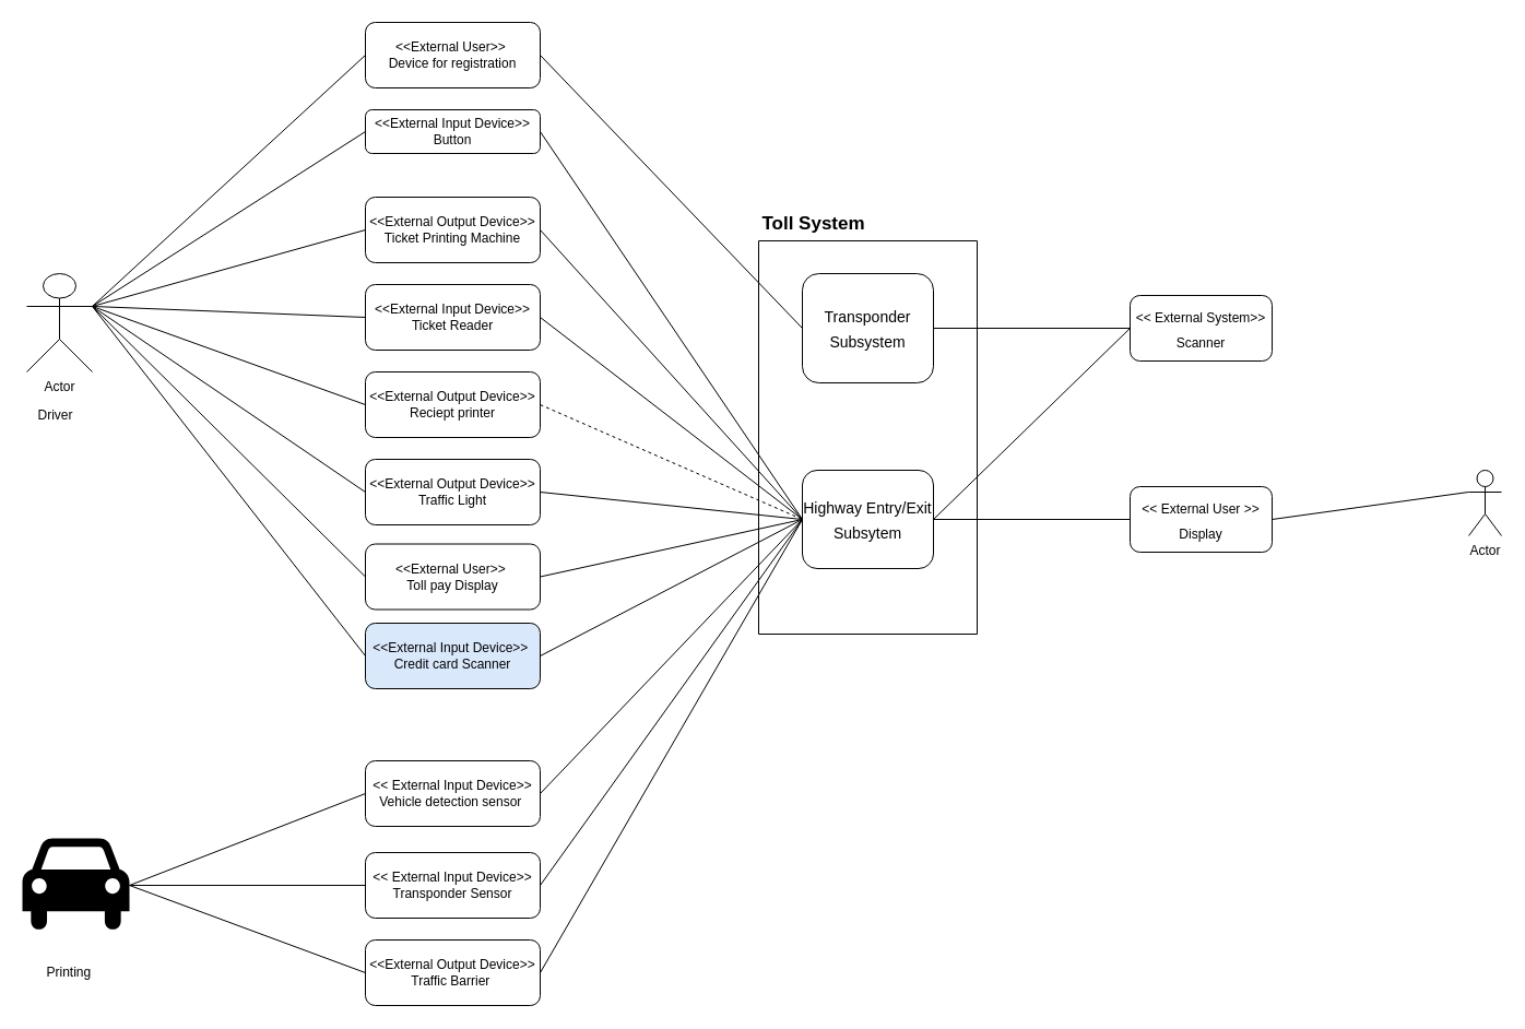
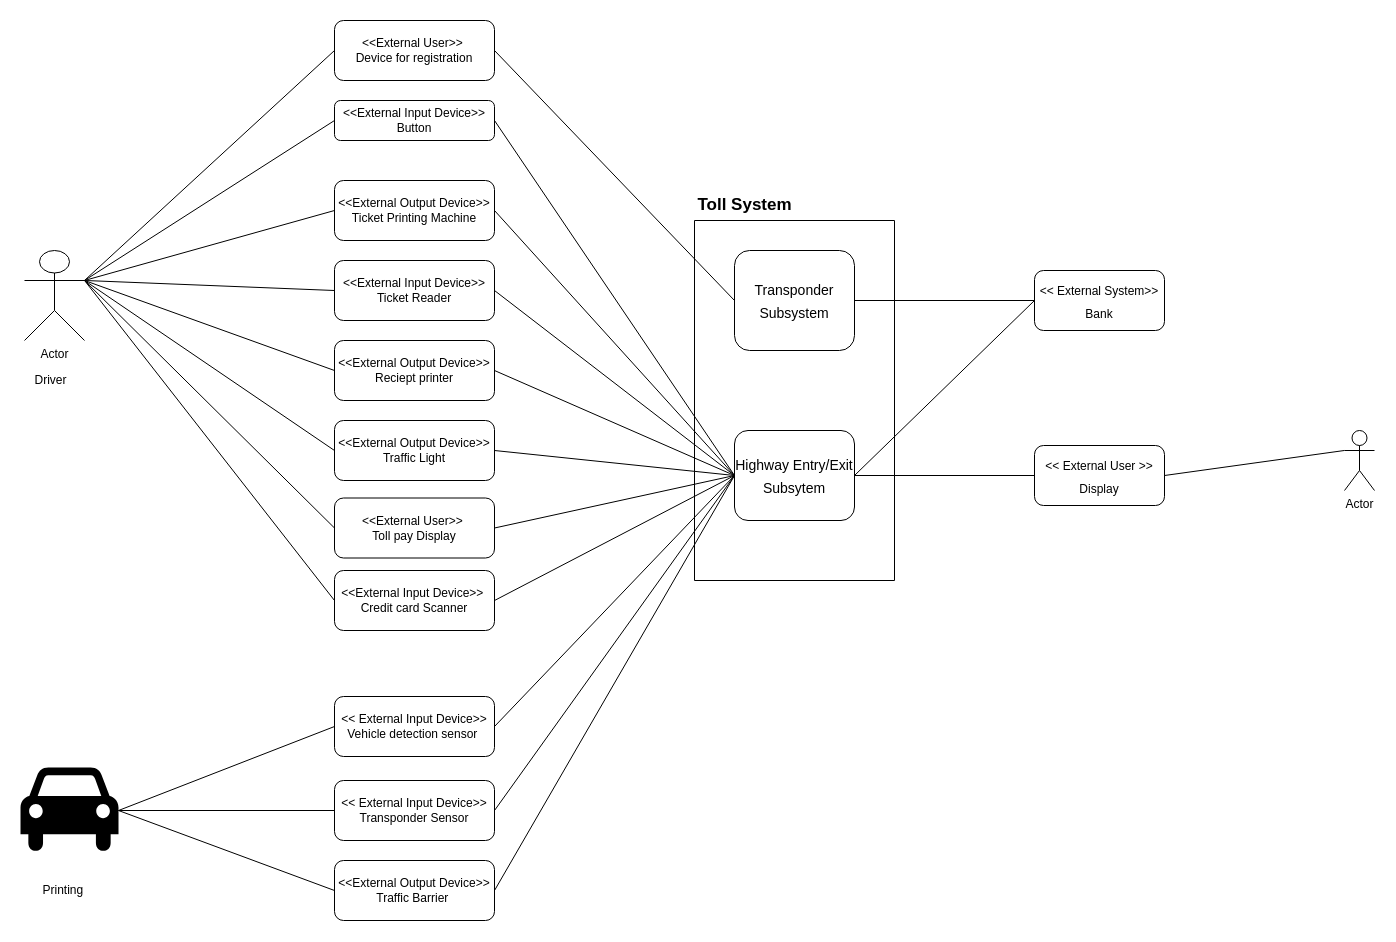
  <mxCell id="0" />
  <mxCell id="1" parent="0" />
  <mxCell id="2" value="" style="shape=mxgraph.signs.transportation.car_4;html=1;pointerEvents=1;fillColor=#000000;strokeColor=none;verticalLabelPosition=bottom;verticalAlign=top;align=center;" parent="1" vertex="1"><mxGeometry x="20" y="767" width="98" height="86" as="geometry" /></mxCell>
  <mxCell id="3" value="Actor" style="shape=umlActor;verticalLabelPosition=bottom;verticalAlign=top;html=1;outlineConnect=0;" parent="1" vertex="1"><mxGeometry x="24" y="250" width="60" height="90" as="geometry" /></mxCell>
  <mxCell id="4" value="&amp;lt;&amp;lt; External Input Device&amp;gt;&amp;gt;&lt;br&gt;Vehicle detection sensor&amp;nbsp;" style="rounded=1;whiteSpace=wrap;html=1;" parent="1" vertex="1"><mxGeometry x="334" y="696" width="160" height="60" as="geometry" /></mxCell>
  <mxCell id="5" value="&amp;lt;&amp;lt; External Input Device&amp;gt;&amp;gt;&lt;br&gt;Transponder Sensor" style="rounded=1;whiteSpace=wrap;html=1;" parent="1" vertex="1"><mxGeometry x="334" y="780" width="160" height="60" as="geometry" /></mxCell>
  <mxCell id="6" value="&amp;lt;&amp;lt;External Output Device&amp;gt;&amp;gt;&lt;br&gt;Ticket Printing Machine" style="rounded=1;whiteSpace=wrap;html=1;" parent="1" vertex="1"><mxGeometry x="334" y="180" width="160" height="60" as="geometry" /></mxCell>
  <mxCell id="7" value="&amp;lt;&amp;lt;External Input Device&amp;gt;&amp;gt;&lt;br&gt;Ticket Reader" style="rounded=1;whiteSpace=wrap;html=1;" parent="1" vertex="1"><mxGeometry x="334" y="260" width="160" height="60" as="geometry" /></mxCell>
  <mxCell id="8" value="&amp;lt;&amp;lt;External Output Device&amp;gt;&amp;gt;&lt;br&gt;Traffic Barrier&amp;nbsp;" style="rounded=1;whiteSpace=wrap;html=1;" parent="1" vertex="1"><mxGeometry x="334" y="860" width="160" height="60" as="geometry" /></mxCell>
  <mxCell id="9" value="&amp;lt;&amp;lt;External Output Device&amp;gt;&amp;gt;&lt;br&gt;Traffic Light" style="rounded=1;whiteSpace=wrap;html=1;" parent="1" vertex="1"><mxGeometry x="334" y="420" width="160" height="60" as="geometry" /></mxCell>
  <mxCell id="10" value="&amp;lt;&amp;lt;External Input Device&amp;gt;&amp;gt;&lt;br&gt;Button" style="rounded=1;whiteSpace=wrap;html=1;" parent="1" vertex="1"><mxGeometry x="334" y="100" width="160" height="40" as="geometry" /></mxCell>
  <mxCell id="11" value="&amp;lt;&amp;lt;External User&amp;gt;&amp;gt;&amp;nbsp;&lt;br&gt;Device for registration" style="rounded=1;whiteSpace=wrap;html=1;" parent="1" vertex="1"><mxGeometry x="334" y="20" width="160" height="60" as="geometry" /></mxCell>
  <mxCell id="12" value="&amp;lt;&amp;lt;External Output Device&amp;gt;&amp;gt;&lt;br&gt;Reciept printer" style="rounded=1;whiteSpace=wrap;html=1;" parent="1" vertex="1"><mxGeometry x="334" y="340" width="160" height="60" as="geometry" /></mxCell>
  <mxCell id="13" value="" style="endArrow=none;html=1;rounded=0;exitX=1;exitY=0.333;exitDx=0;exitDy=0;exitPerimeter=0;entryX=0;entryY=0.5;entryDx=0;entryDy=0;" parent="1" source="3" target="11" edge="1"><mxGeometry width="50" height="50" relative="1" as="geometry"><mxPoint x="304" y="190" as="sourcePoint" /><mxPoint x="354" y="140" as="targetPoint" /></mxGeometry></mxCell>
  <mxCell id="14" value="" style="endArrow=none;html=1;rounded=0;exitX=1;exitY=0.333;exitDx=0;exitDy=0;exitPerimeter=0;entryX=0;entryY=0.5;entryDx=0;entryDy=0;" parent="1" source="3" target="10" edge="1"><mxGeometry width="50" height="50" relative="1" as="geometry"><mxPoint x="304" y="190" as="sourcePoint" /><mxPoint x="354" y="140" as="targetPoint" /></mxGeometry></mxCell>
  <mxCell id="15" value="" style="endArrow=none;html=1;rounded=0;entryX=0;entryY=0.5;entryDx=0;entryDy=0;exitX=1;exitY=0.333;exitDx=0;exitDy=0;exitPerimeter=0;" parent="1" target="7" edge="1" source="3"><mxGeometry width="50" height="50" relative="1" as="geometry"><mxPoint x="84" y="240" as="sourcePoint" /><mxPoint x="354" y="340" as="targetPoint" /></mxGeometry></mxCell>
  <mxCell id="16" value="" style="endArrow=none;html=1;rounded=0;exitX=1;exitY=0.333;exitDx=0;exitDy=0;exitPerimeter=0;entryX=0;entryY=0.5;entryDx=0;entryDy=0;" parent="1" source="3" target="12" edge="1"><mxGeometry width="50" height="50" relative="1" as="geometry"><mxPoint x="304" y="390" as="sourcePoint" /><mxPoint x="354" y="340" as="targetPoint" /></mxGeometry></mxCell>
  <mxCell id="17" value="" style="endArrow=none;html=1;rounded=0;exitX=1;exitY=0.333;exitDx=0;exitDy=0;exitPerimeter=0;entryX=0;entryY=0.5;entryDx=0;entryDy=0;" parent="1" source="3" target="6" edge="1"><mxGeometry width="50" height="50" relative="1" as="geometry"><mxPoint x="304" y="390" as="sourcePoint" /><mxPoint x="354" y="340" as="targetPoint" /></mxGeometry></mxCell>
  <mxCell id="18" value="" style="endArrow=none;html=1;rounded=0;exitX=1;exitY=0.333;exitDx=0;exitDy=0;exitPerimeter=0;entryX=0;entryY=0.5;entryDx=0;entryDy=0;" parent="1" source="3" target="9" edge="1"><mxGeometry width="50" height="50" relative="1" as="geometry"><mxPoint x="304" y="390" as="sourcePoint" /><mxPoint x="354" y="340" as="targetPoint" /></mxGeometry></mxCell>
  <mxCell id="19" value="" style="endArrow=none;html=1;rounded=0;exitX=1;exitY=0.5;exitDx=0;exitDy=0;exitPerimeter=0;entryX=0;entryY=0.5;entryDx=0;entryDy=0;" parent="1" source="2" target="8" edge="1"><mxGeometry width="50" height="50" relative="1" as="geometry"><mxPoint x="304" y="990" as="sourcePoint" /><mxPoint x="354" y="940" as="targetPoint" /></mxGeometry></mxCell>
  <mxCell id="20" value="" style="endArrow=none;html=1;rounded=0;exitX=1;exitY=0.5;exitDx=0;exitDy=0;exitPerimeter=0;entryX=0;entryY=0.5;entryDx=0;entryDy=0;" parent="1" source="2" target="4" edge="1"><mxGeometry width="50" height="50" relative="1" as="geometry"><mxPoint x="234" y="770" as="sourcePoint" /><mxPoint x="284" y="720" as="targetPoint" /></mxGeometry></mxCell>
  <mxCell id="21" value="" style="endArrow=none;html=1;rounded=0;exitX=1;exitY=0.5;exitDx=0;exitDy=0;exitPerimeter=0;entryX=0;entryY=0.5;entryDx=0;entryDy=0;" parent="1" source="2" target="5" edge="1"><mxGeometry width="50" height="50" relative="1" as="geometry"><mxPoint x="244" y="833" as="sourcePoint" /><mxPoint x="294" y="783" as="targetPoint" /></mxGeometry></mxCell>
  <mxCell id="22" value="" style="endArrow=none;html=1;rounded=0;" parent="1" edge="1"><mxGeometry width="50" height="50" relative="1" as="geometry"><mxPoint x="894" y="580" as="sourcePoint" /><mxPoint x="894" y="220" as="targetPoint" /></mxGeometry></mxCell>
  <mxCell id="23" value="" style="endArrow=none;html=1;rounded=0;" parent="1" edge="1"><mxGeometry width="50" height="50" relative="1" as="geometry"><mxPoint x="894" y="220" as="sourcePoint" /><mxPoint x="694" y="220" as="targetPoint" /><Array as="points" /></mxGeometry></mxCell>
  <mxCell id="24" value="" style="endArrow=none;html=1;rounded=0;" parent="1" edge="1"><mxGeometry width="50" height="50" relative="1" as="geometry"><mxPoint x="694" y="580" as="sourcePoint" /><mxPoint x="694" y="220" as="targetPoint" /></mxGeometry></mxCell>
  <mxCell id="25" value="" style="endArrow=none;html=1;rounded=0;" parent="1" edge="1"><mxGeometry width="50" height="50" relative="1" as="geometry"><mxPoint x="694" y="580" as="sourcePoint" /><mxPoint x="894" y="580" as="targetPoint" /></mxGeometry></mxCell>
  <mxCell id="26" value="&lt;b style=&quot;font-size: 17px;&quot;&gt;Toll System&lt;/b&gt;" style="text;html=1;align=center;verticalAlign=middle;resizable=0;points=[];autosize=1;strokeColor=none;fillColor=none;strokeWidth=7;fontSize=17;" parent="1" vertex="1"><mxGeometry x="684" y="190" width="120" height="30" as="geometry" /></mxCell>
  <mxCell id="27" value="&lt;font style=&quot;font-size: 14px;&quot;&gt;Transponder Subsystem&lt;/font&gt;" style="rounded=1;whiteSpace=wrap;html=1;strokeWidth=1;fontSize=19;" parent="1" vertex="1"><mxGeometry x="734" y="250" width="120" height="100" as="geometry" /></mxCell>
  <mxCell id="28" value="&lt;font style=&quot;font-size: 14px;&quot;&gt;Highway Entry/Exit Subsytem&lt;/font&gt;" style="rounded=1;whiteSpace=wrap;html=1;strokeWidth=1;fontSize=19;" parent="1" vertex="1"><mxGeometry x="734" y="430" width="120" height="90" as="geometry" /></mxCell>
  <mxCell id="29" value="" style="endArrow=none;html=1;rounded=0;fontSize=19;exitX=1;exitY=0.5;exitDx=0;exitDy=0;entryX=0;entryY=0.5;entryDx=0;entryDy=0;" parent="1" source="11" target="27" edge="1"><mxGeometry width="50" height="50" relative="1" as="geometry"><mxPoint x="724" y="190" as="sourcePoint" /><mxPoint x="774" y="140" as="targetPoint" /></mxGeometry></mxCell>
  <mxCell id="30" value="" style="endArrow=none;html=1;rounded=0;fontSize=19;entryX=1;entryY=0.5;entryDx=0;entryDy=0;exitX=0;exitY=0.5;exitDx=0;exitDy=0;" parent="1" source="28" target="7" edge="1"><mxGeometry width="50" height="50" relative="1" as="geometry"><mxPoint x="724" y="190" as="sourcePoint" /><mxPoint x="774" y="140" as="targetPoint" /></mxGeometry></mxCell>
  <mxCell id="31" value="" style="endArrow=none;html=1;rounded=0;fontSize=19;exitX=1;exitY=0.5;exitDx=0;exitDy=0;entryX=0;entryY=0.5;entryDx=0;entryDy=0;" parent="1" source="6" target="28" edge="1"><mxGeometry width="50" height="50" relative="1" as="geometry"><mxPoint x="724" y="190" as="sourcePoint" /><mxPoint x="774" y="140" as="targetPoint" /></mxGeometry></mxCell>
  <mxCell id="32" value="" style="endArrow=none;html=1;rounded=0;fontSize=19;exitX=1;exitY=0.5;exitDx=0;exitDy=0;entryX=0;entryY=0.5;entryDx=0;entryDy=0;" parent="1" source="10" target="28" edge="1"><mxGeometry width="50" height="50" relative="1" as="geometry"><mxPoint x="564" y="250" as="sourcePoint" /><mxPoint x="614" y="200" as="targetPoint" /></mxGeometry></mxCell>
  <mxCell id="33" value="" style="endArrow=none;html=1;rounded=0;fontSize=19;exitX=1;exitY=0.5;exitDx=0;exitDy=0;entryX=0;entryY=0.5;entryDx=0;entryDy=0;" parent="1" source="5" target="28" edge="1"><mxGeometry width="50" height="50" relative="1" as="geometry"><mxPoint x="724" y="390" as="sourcePoint" /><mxPoint x="774" y="340" as="targetPoint" /></mxGeometry></mxCell>
  <mxCell id="34" value="" style="endArrow=none;html=1;rounded=0;fontSize=19;exitX=1;exitY=0.5;exitDx=0;exitDy=0;entryX=0;entryY=0.5;entryDx=0;entryDy=0;" parent="1" source="4" target="28" edge="1"><mxGeometry width="50" height="50" relative="1" as="geometry"><mxPoint x="724" y="390" as="sourcePoint" /><mxPoint x="774" y="340" as="targetPoint" /></mxGeometry></mxCell>
  <mxCell id="35" value="" style="endArrow=none;html=1;rounded=0;fontSize=19;exitX=1;exitY=0.5;exitDx=0;exitDy=0;entryX=0;entryY=0.5;entryDx=0;entryDy=0;" parent="1" source="9" target="28" edge="1"><mxGeometry width="50" height="50" relative="1" as="geometry"><mxPoint x="724" y="390" as="sourcePoint" /><mxPoint x="774" y="340" as="targetPoint" /></mxGeometry></mxCell>
- <mxCell id="36" value="" style="endArrow=none;html=1;rounded=0;fontSize=19;exitX=1;exitY=0.5;exitDx=0;exitDy=0;entryX=0;entryY=0.5;entryDx=0;entryDy=0;dashed=1;" parent="1" source="12" target="28" edge="1"><mxGeometry width="50" height="50" relative="1" as="geometry"><mxPoint x="724" y="390" as="sourcePoint" /><mxPoint x="774" y="340" as="targetPoint" /></mxGeometry></mxCell>
+ <mxCell id="36" value="" style="endArrow=none;html=1;rounded=0;fontSize=19;exitX=1;exitY=0.5;exitDx=0;exitDy=0;entryX=0;entryY=0.5;entryDx=0;entryDy=0;" parent="1" source="12" target="28" edge="1"><mxGeometry width="50" height="50" relative="1" as="geometry"><mxPoint x="724" y="390" as="sourcePoint" /><mxPoint x="774" y="340" as="targetPoint" /></mxGeometry></mxCell>
  <mxCell id="37" value="" style="endArrow=none;html=1;rounded=0;fontSize=19;exitX=1;exitY=0.5;exitDx=0;exitDy=0;entryX=0;entryY=0.5;entryDx=0;entryDy=0;" parent="1" source="8" target="28" edge="1"><mxGeometry width="50" height="50" relative="1" as="geometry"><mxPoint x="554" y="990" as="sourcePoint" /><mxPoint x="604" y="940" as="targetPoint" /></mxGeometry></mxCell>
- <mxCell id="38" value="&lt;font style=&quot;font-size: 12px;&quot;&gt;&amp;lt;&amp;lt; External System&amp;gt;&amp;gt;&lt;br&gt;Scanner&lt;br&gt;&lt;/font&gt;" style="rounded=1;whiteSpace=wrap;html=1;strokeWidth=1;fontSize=19;" parent="1" vertex="1"><mxGeometry x="1034" y="270" width="130" height="60" as="geometry" /></mxCell>
+ <mxCell id="38" value="&lt;font style=&quot;font-size: 12px;&quot;&gt;&amp;lt;&amp;lt; External System&amp;gt;&amp;gt;&lt;br&gt;Bank&lt;br&gt;&lt;/font&gt;" style="rounded=1;whiteSpace=wrap;html=1;strokeWidth=1;fontSize=19;" parent="1" vertex="1"><mxGeometry x="1034" y="270" width="130" height="60" as="geometry" /></mxCell>
  <mxCell id="39" value="&lt;font style=&quot;font-size: 12px;&quot;&gt;&amp;lt;&amp;lt; External User &amp;gt;&amp;gt;&lt;br&gt;Display&lt;br&gt;&lt;/font&gt;" style="rounded=1;whiteSpace=wrap;html=1;strokeWidth=1;fontSize=19;" parent="1" vertex="1"><mxGeometry x="1034" y="445" width="130" height="60" as="geometry" /></mxCell>
  <mxCell id="40" value="" style="endArrow=none;html=1;rounded=0;fontFamily=Helvetica;fontSize=12;fontColor=default;exitX=1;exitY=0.5;exitDx=0;exitDy=0;entryX=0;entryY=0.5;entryDx=0;entryDy=0;" parent="1" source="27" target="38" edge="1"><mxGeometry width="50" height="50" relative="1" as="geometry"><mxPoint x="1214" y="360" as="sourcePoint" /><mxPoint x="1264" y="310" as="targetPoint" /></mxGeometry></mxCell>
  <mxCell id="41" value="" style="endArrow=none;html=1;rounded=0;fontFamily=Helvetica;fontSize=12;fontColor=default;exitX=1;exitY=0.5;exitDx=0;exitDy=0;entryX=0;entryY=0.5;entryDx=0;entryDy=0;" parent="1" source="28" target="38" edge="1"><mxGeometry width="50" height="50" relative="1" as="geometry"><mxPoint x="1214" y="360" as="sourcePoint" /><mxPoint x="1264" y="310" as="targetPoint" /></mxGeometry></mxCell>
  <mxCell id="42" value="" style="endArrow=none;html=1;rounded=0;fontFamily=Helvetica;fontSize=12;fontColor=default;exitX=1;exitY=0.5;exitDx=0;exitDy=0;entryX=0;entryY=0.5;entryDx=0;entryDy=0;" parent="1" source="28" target="39" edge="1"><mxGeometry width="50" height="50" relative="1" as="geometry"><mxPoint x="1214" y="530" as="sourcePoint" /><mxPoint x="1264" y="480" as="targetPoint" /></mxGeometry></mxCell>
  <mxCell id="43" value="Actor" style="shape=umlActor;verticalLabelPosition=bottom;verticalAlign=top;html=1;outlineConnect=0;rounded=1;strokeColor=default;fontFamily=Helvetica;fontSize=12;fontColor=default;fillColor=default;" parent="1" vertex="1"><mxGeometry x="1344" y="430" width="30" height="60" as="geometry" /></mxCell>
  <mxCell id="44" value="" style="endArrow=none;html=1;rounded=0;fontFamily=Helvetica;fontSize=12;fontColor=default;entryX=0;entryY=0.333;entryDx=0;entryDy=0;entryPerimeter=0;exitX=1;exitY=0.5;exitDx=0;exitDy=0;" parent="1" source="39" target="43" edge="1"><mxGeometry width="50" height="50" relative="1" as="geometry"><mxPoint x="1454" y="360" as="sourcePoint" /><mxPoint x="1504" y="310" as="targetPoint" /></mxGeometry></mxCell>
  <mxCell id="45" value="&amp;lt;&amp;lt;External User&amp;gt;&amp;gt;&amp;nbsp;&lt;br&gt;Toll pay Display" style="rounded=1;whiteSpace=wrap;html=1;" vertex="1" parent="1"><mxGeometry x="334" y="497.5" width="160" height="60" as="geometry" /></mxCell>
  <mxCell id="46" value="" style="endArrow=none;html=1;rounded=0;entryX=0;entryY=0.5;entryDx=0;entryDy=0;exitX=1;exitY=0.333;exitDx=0;exitDy=0;exitPerimeter=0;" edge="1" parent="1" source="3" target="45"><mxGeometry width="50" height="50" relative="1" as="geometry"><mxPoint x="94" y="230" as="sourcePoint" /><mxPoint x="134" y="150" as="targetPoint" /></mxGeometry></mxCell>
  <mxCell id="47" value="" style="endArrow=none;html=1;rounded=0;entryX=1;entryY=0.5;entryDx=0;entryDy=0;exitX=0;exitY=0.5;exitDx=0;exitDy=0;" edge="1" parent="1" source="28" target="45"><mxGeometry width="50" height="50" relative="1" as="geometry"><mxPoint x="534" y="390" as="sourcePoint" /><mxPoint x="584" y="340" as="targetPoint" /></mxGeometry></mxCell>
- <mxCell id="48" value="&amp;lt;&amp;lt;External Input Device&amp;gt;&amp;gt;&amp;nbsp;&lt;br&gt;Credit card Scanner" style="rounded=1;whiteSpace=wrap;html=1;fillColor=#dae8fc;" vertex="1" parent="1"><mxGeometry x="334" y="570" width="160" height="60" as="geometry" /></mxCell>
+ <mxCell id="48" value="&amp;lt;&amp;lt;External Input Device&amp;gt;&amp;gt;&amp;nbsp;&lt;br&gt;Credit card Scanner" style="rounded=1;whiteSpace=wrap;html=1;" vertex="1" parent="1"><mxGeometry x="334" y="570" width="160" height="60" as="geometry" /></mxCell>
  <mxCell id="49" value="" style="endArrow=none;html=1;rounded=0;entryX=0;entryY=0.5;entryDx=0;entryDy=0;exitX=1;exitY=0.333;exitDx=0;exitDy=0;exitPerimeter=0;" edge="1" parent="1" source="3" target="48"><mxGeometry width="50" height="50" relative="1" as="geometry"><mxPoint x="534" y="410" as="sourcePoint" /><mxPoint x="584" y="360" as="targetPoint" /></mxGeometry></mxCell>
  <mxCell id="50" value="" style="endArrow=none;html=1;rounded=0;entryX=1;entryY=0.5;entryDx=0;entryDy=0;exitX=0;exitY=0.5;exitDx=0;exitDy=0;" edge="1" parent="1" source="28" target="48"><mxGeometry width="50" height="50" relative="1" as="geometry"><mxPoint x="534" y="410" as="sourcePoint" /><mxPoint x="584" y="360" as="targetPoint" /></mxGeometry></mxCell>
  <mxCell id="51" value="Driver" style="text;html=1;align=center;verticalAlign=middle;resizable=0;points=[];autosize=1;strokeColor=none;fillColor=none;" vertex="1" parent="1"><mxGeometry x="20" y="365" width="60" height="30" as="geometry" /></mxCell>
  <mxCell id="52" value="Printing&amp;nbsp;" style="text;html=1;align=center;verticalAlign=middle;resizable=0;points=[];autosize=1;strokeColor=none;fillColor=none;" vertex="1" parent="1"><mxGeometry x="29" y="875" width="70" height="30" as="geometry" /></mxCell>
